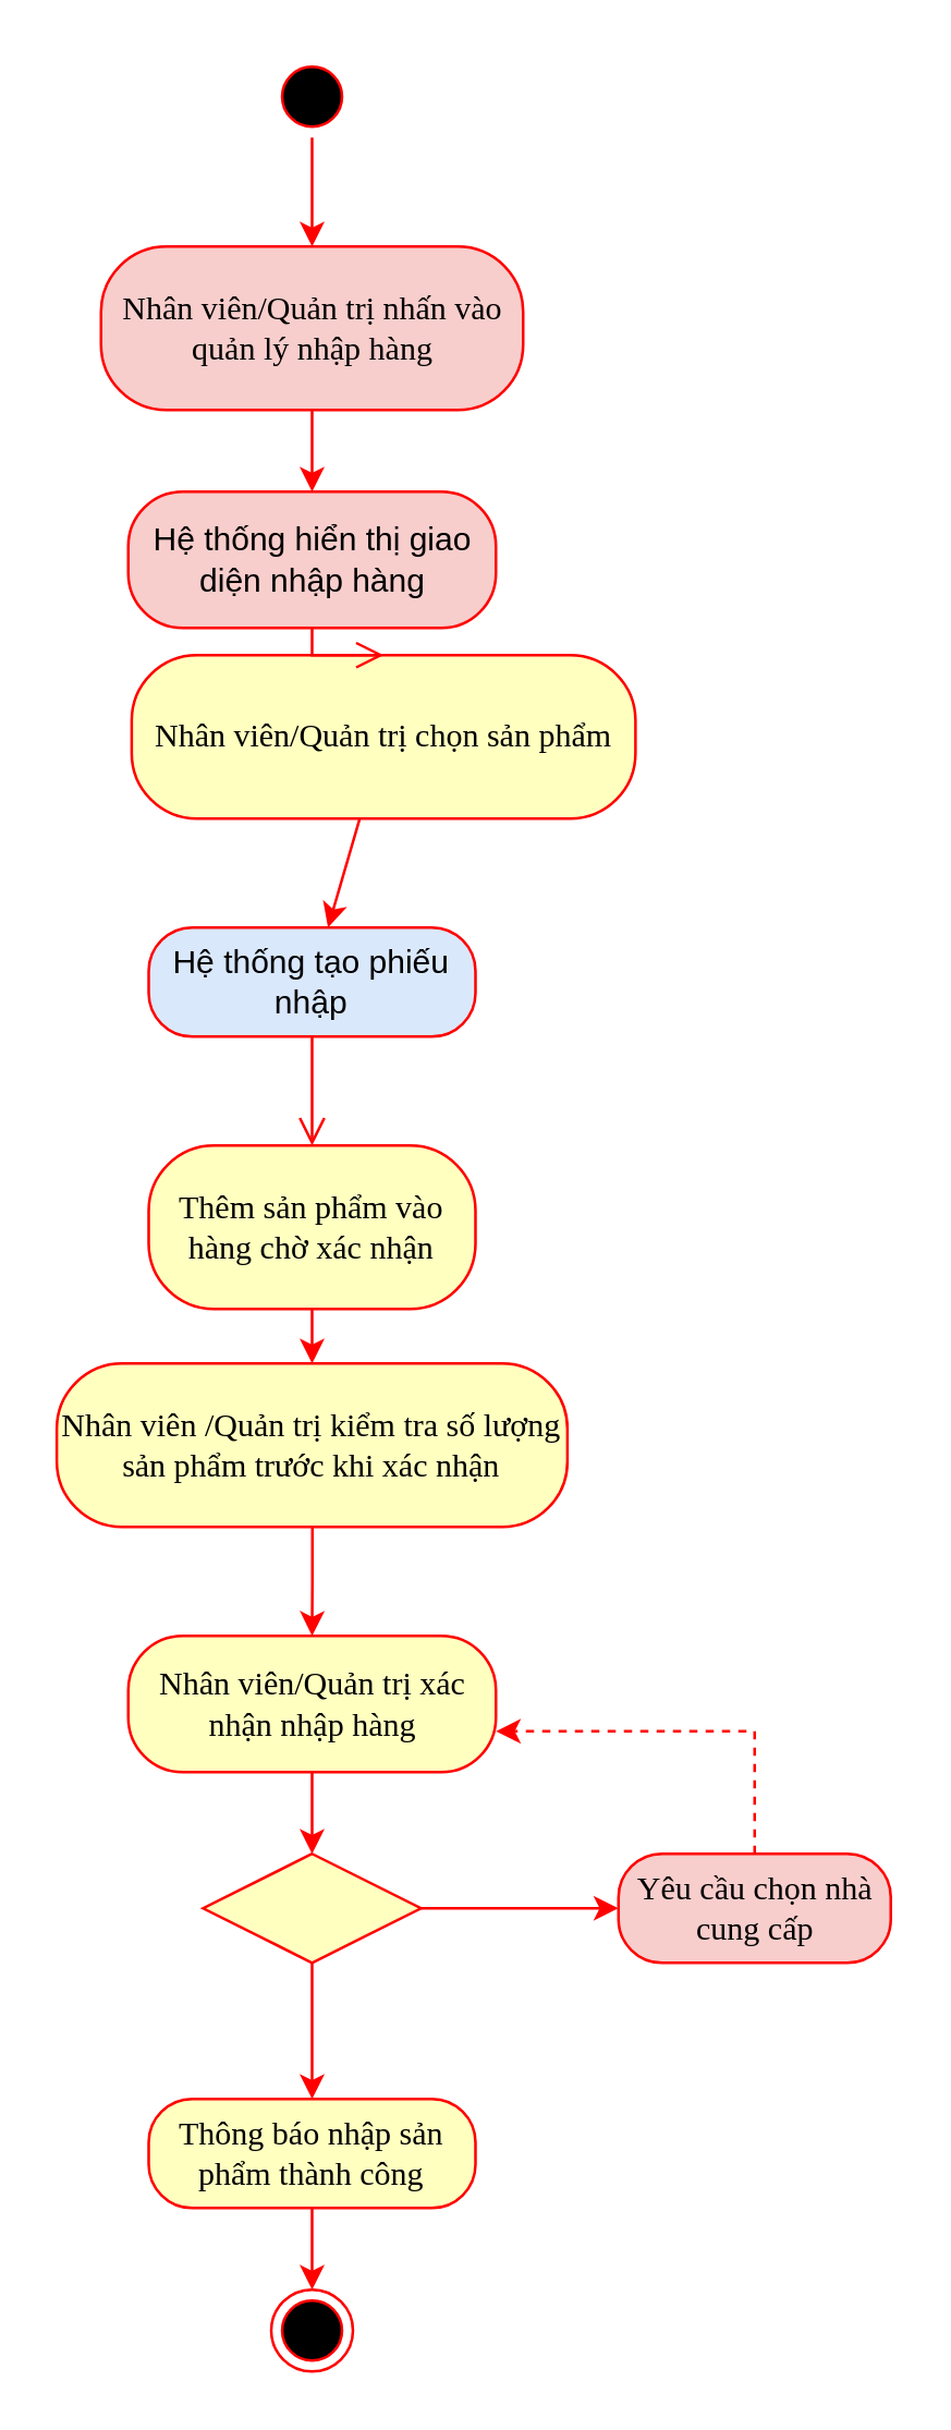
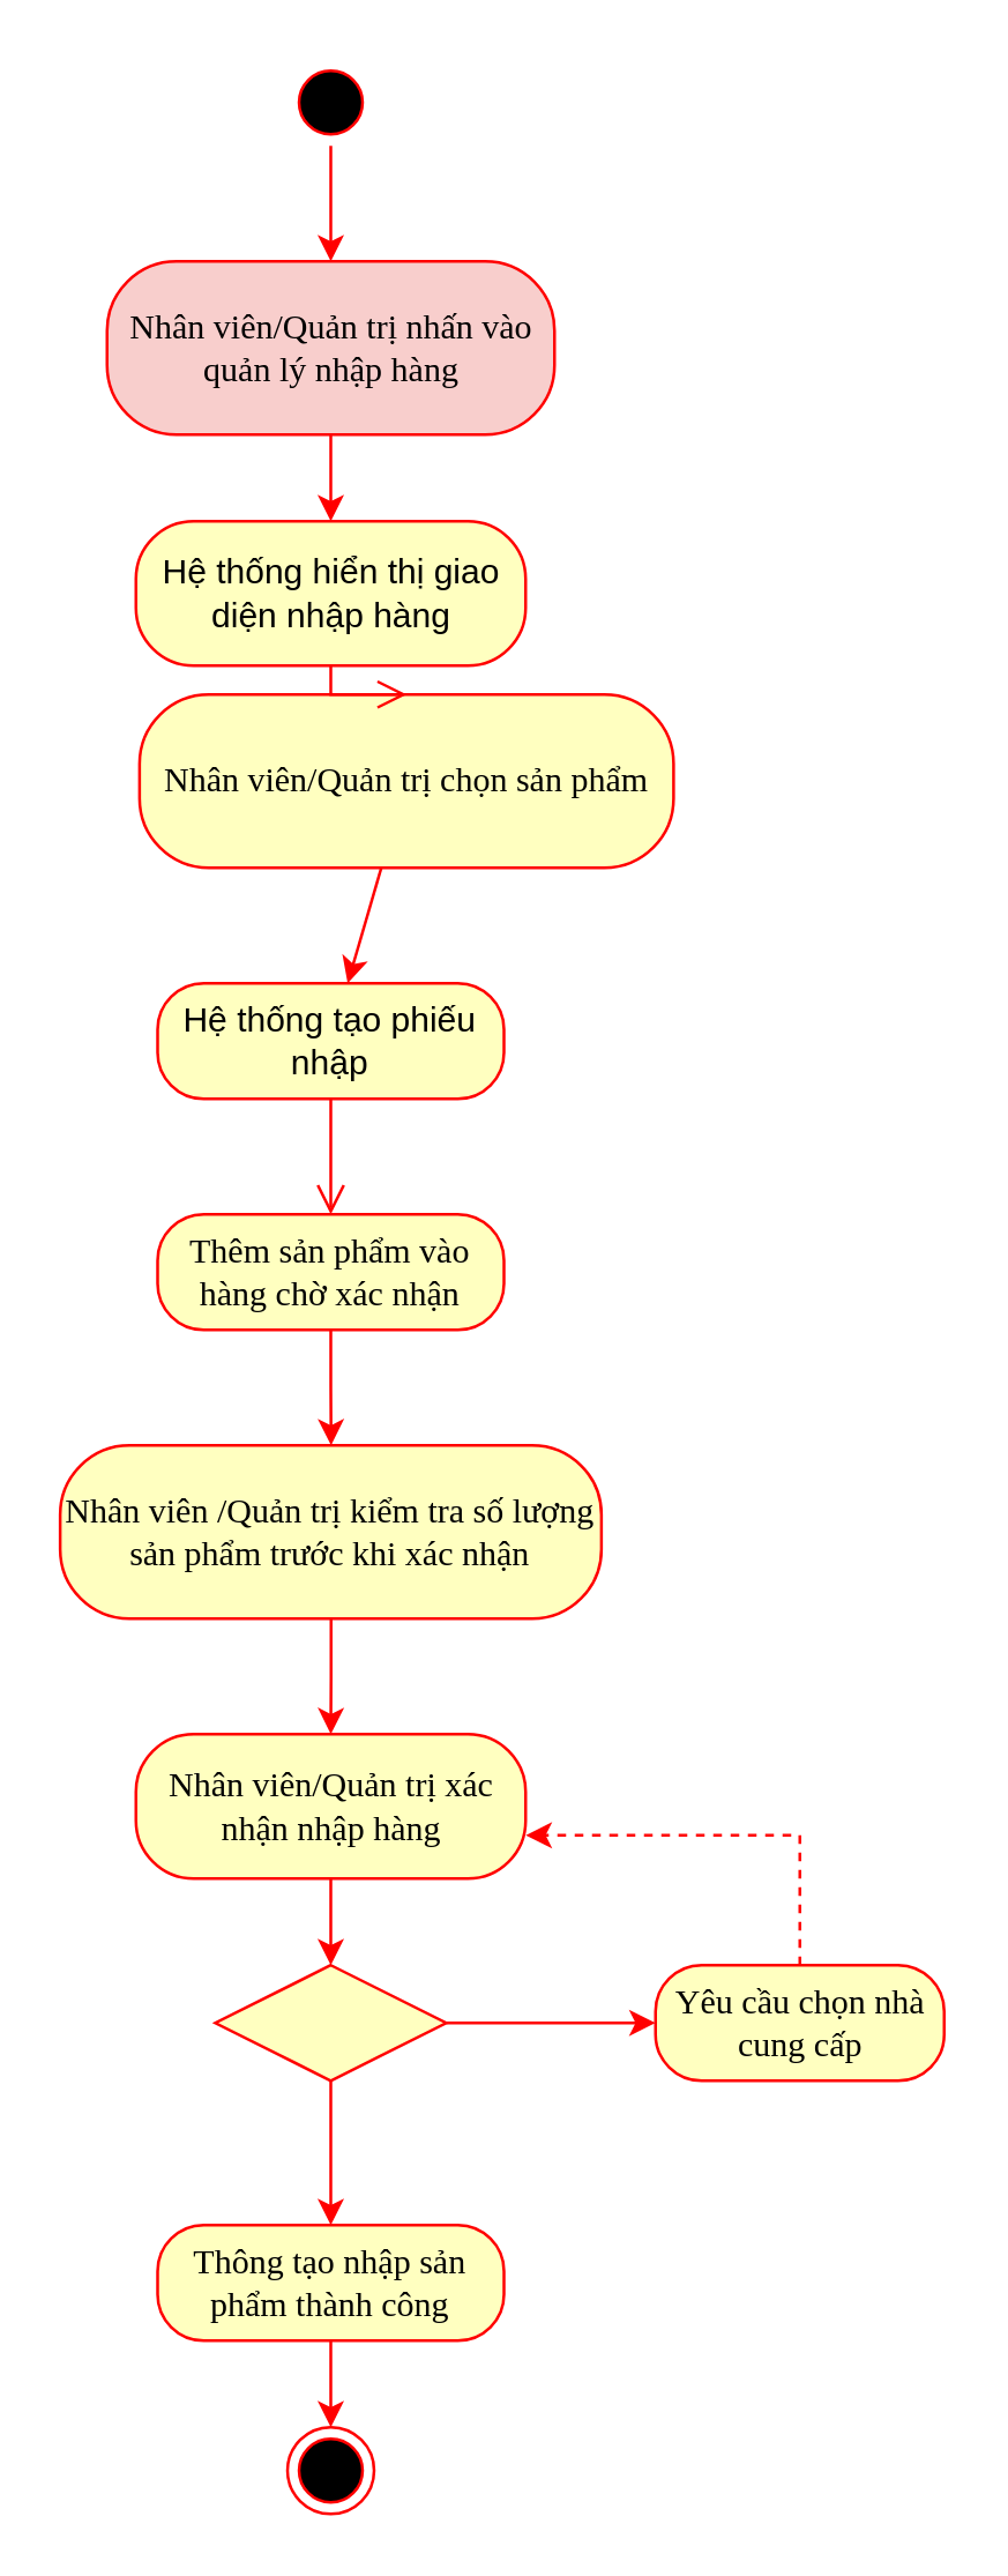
  <mxCell id="0" />
  <mxCell id="1" parent="0" />
  <mxCell id="2" value="" style="ellipse;html=1;shape=startState;fillColor=#000000;strokeColor=#ff0000;fontFamily=Times New Roman;fontSize=12;" parent="1" vertex="1"><mxGeometry x="99" width="30" height="30" as="geometry" y="20" /></mxCell>
  <mxCell id="3" value="" style="endArrow=classic;html=1;rounded=0;fontFamily=Times New Roman;fontSize=12;strokeColor=#FF0000;" parent="1" source="2" target="18" edge="1"><mxGeometry width="50" height="50" relative="1" as="geometry"><mxPoint x="109" y="10" as="sourcePoint" /><mxPoint x="239" y="220" as="targetPoint" /></mxGeometry></mxCell>
  <mxCell id="4" value="Nhân viên/Quản trị chọn sản phẩm" style="rounded=1;whiteSpace=wrap;html=1;arcSize=40;fontColor=#000000;fillColor=#ffffc0;strokeColor=#ff0000;fontFamily=Times New Roman;fontSize=12;" parent="1" vertex="1"><mxGeometry x="47.75" y="240" width="185" height="60" as="geometry" /></mxCell>
  <mxCell id="5" style="edgeStyle=orthogonalEdgeStyle;rounded=0;orthogonalLoop=1;jettySize=auto;html=1;fontFamily=Times New Roman;fontSize=12;strokeColor=#FF0000;" parent="1" source="6" target="16" edge="1"><mxGeometry relative="1" as="geometry" /></mxCell>
- <mxCell id="6" value="Thêm sản phẩm vào hàng chờ xác nhận" style="rounded=1;whiteSpace=wrap;html=1;arcSize=40;fontColor=#000000;fillColor=#ffffc0;strokeColor=#ff0000;fontFamily=Times New Roman;fontSize=12;" parent="1" vertex="1"><mxGeometry x="54" y="420" width="120" height="60" as="geometry" /></mxCell>
+ <mxCell id="6" value="Thêm sản phẩm vào hàng chờ xác nhận" style="rounded=1;whiteSpace=wrap;html=1;arcSize=40;fontColor=#000000;fillColor=#ffffc0;strokeColor=#ff0000;fontFamily=Times New Roman;fontSize=12;" parent="1" vertex="1"><mxGeometry x="54" y="420" width="120" height="40" as="geometry" /></mxCell>
  <mxCell id="7" style="edgeStyle=orthogonalEdgeStyle;rounded=0;orthogonalLoop=1;jettySize=auto;html=1;fontFamily=Times New Roman;fontSize=12;strokeColor=#FF0000;" parent="1" source="8" target="20" edge="1"><mxGeometry relative="1" as="geometry"><mxPoint x="114.04" y="800.017" as="targetPoint" /></mxGeometry></mxCell>
  <mxCell id="8" value="Nhân viên/Quản trị xác nhận nhập hàng" style="rounded=1;whiteSpace=wrap;html=1;arcSize=40;fontColor=#000000;fillColor=#ffffc0;strokeColor=#ff0000;fontFamily=Times New Roman;fontSize=12;" parent="1" vertex="1"><mxGeometry x="46.5" y="600" width="135" height="50" as="geometry" /></mxCell>
  <mxCell id="9" style="edgeStyle=orthogonalEdgeStyle;rounded=0;orthogonalLoop=1;jettySize=auto;html=1;fontFamily=Times New Roman;fontSize=12;strokeColor=#FF0000;" parent="1" source="20" target="14" edge="1"><mxGeometry relative="1" as="geometry"><mxPoint x="114.04" y="849.983" as="sourcePoint" /></mxGeometry></mxCell>
  <mxCell id="10" style="edgeStyle=orthogonalEdgeStyle;rounded=0;orthogonalLoop=1;jettySize=auto;html=1;fontFamily=Times New Roman;fontSize=12;strokeColor=#FF0000;" parent="1" source="20" target="12" edge="1"><mxGeometry relative="1" as="geometry"><mxPoint x="172.75" y="825" as="sourcePoint" /></mxGeometry></mxCell>
  <mxCell id="11" style="edgeStyle=orthogonalEdgeStyle;rounded=0;orthogonalLoop=1;jettySize=auto;html=1;fontFamily=Times New Roman;fontSize=12;strokeColor=#FF0000;dashed=1;" parent="1" source="12" target="8" edge="1"><mxGeometry relative="1" as="geometry"><mxPoint x="189" y="750" as="targetPoint" /><Array as="points"><mxPoint x="277" y="635" /></Array></mxGeometry></mxCell>
- <mxCell id="12" value="Yêu cầu chọn nhà cung cấp" style="rounded=1;whiteSpace=wrap;html=1;arcSize=40;fontColor=#000000;fillColor=#f8cecc;strokeColor=#ff0000;fontFamily=Times New Roman;fontSize=12;" parent="1" vertex="1"><mxGeometry x="226.5" y="680" width="100" height="40" as="geometry" /></mxCell>
+ <mxCell id="12" value="Yêu cầu chọn nhà cung cấp" style="rounded=1;whiteSpace=wrap;html=1;arcSize=40;fontColor=#000000;fillColor=#ffffc0;strokeColor=#ff0000;fontFamily=Times New Roman;fontSize=12;" parent="1" vertex="1"><mxGeometry x="226.5" y="680" width="100" height="40" as="geometry" /></mxCell>
  <mxCell id="13" style="edgeStyle=orthogonalEdgeStyle;rounded=0;orthogonalLoop=1;jettySize=auto;html=1;fontFamily=Times New Roman;fontSize=12;strokeColor=#FF0000;" parent="1" source="14" target="17" edge="1"><mxGeometry relative="1" as="geometry" /></mxCell>
- <mxCell id="14" value="Thông báo nhập sản phẩm thành công" style="rounded=1;whiteSpace=wrap;html=1;arcSize=40;fontColor=#000000;fillColor=#ffffc0;strokeColor=#ff0000;fontFamily=Times New Roman;fontSize=12;" parent="1" vertex="1"><mxGeometry x="54" y="770" width="120" height="40" as="geometry" /></mxCell>
+ <mxCell id="14" value="Thông tạo nhập sản phẩm thành công" style="rounded=1;whiteSpace=wrap;html=1;arcSize=40;fontColor=#000000;fillColor=#ffffc0;strokeColor=#ff0000;fontFamily=Times New Roman;fontSize=12;" parent="1" vertex="1"><mxGeometry x="54" y="770" width="120" height="40" as="geometry" /></mxCell>
  <mxCell id="15" style="edgeStyle=orthogonalEdgeStyle;rounded=0;orthogonalLoop=1;jettySize=auto;html=1;fontFamily=Times New Roman;fontSize=12;strokeColor=#FF0000;" parent="1" source="16" target="8" edge="1"><mxGeometry relative="1" as="geometry" /></mxCell>
  <mxCell id="16" value="Nhân viên /Quản trị kiểm tra số lượng sản phẩm trước khi xác nhận" style="rounded=1;whiteSpace=wrap;html=1;arcSize=40;fontColor=#000000;fillColor=#ffffc0;strokeColor=#ff0000;fontFamily=Times New Roman;fontSize=12;" parent="1" vertex="1"><mxGeometry x="20.25" y="500" width="187.5" height="60" as="geometry" /></mxCell>
  <mxCell id="17" value="" style="ellipse;html=1;shape=endState;fillColor=#000000;strokeColor=#ff0000;fontFamily=Times New Roman;fontSize=12;" parent="1" vertex="1"><mxGeometry x="99" y="840" width="30" height="30" as="geometry" /></mxCell>
  <mxCell id="18" value="&lt;font face=&quot;Times New Roman&quot;&gt;Nhân viên/Quản trị nhấn vào quản lý nhập hàng&lt;/font&gt;" style="rounded=1;whiteSpace=wrap;html=1;arcSize=40;fontColor=#000000;fillColor=#f8cecc;strokeColor=#ff0000;" parent="1" vertex="1"><mxGeometry x="36.5" y="90" width="155" height="60" as="geometry" /></mxCell>
  <mxCell id="19" value="" style="endArrow=classic;html=1;rounded=0;fontFamily=Times New Roman;fontSize=12;strokeColor=#FF0000;" parent="1" source="18" target="21" edge="1"><mxGeometry width="50" height="50" relative="1" as="geometry"><mxPoint x="152.018" y="-100.132" as="sourcePoint" /><mxPoint x="114" y="170" as="targetPoint" /></mxGeometry></mxCell>
  <mxCell id="20" value="" style="rhombus;whiteSpace=wrap;html=1;fillColor=#ffffc0;strokeColor=#ff0000;fontFamily=Times New Roman;" parent="1" vertex="1"><mxGeometry x="74" y="680" width="80" height="40" as="geometry" /></mxCell>
- <mxCell id="21" value="Hệ thống hiển thị giao diện nhập hàng" style="rounded=1;whiteSpace=wrap;html=1;arcSize=40;fontColor=#000000;fillColor=#f8cecc;strokeColor=#ff0000;" parent="1" vertex="1"><mxGeometry x="46.5" y="180" width="135" height="50" as="geometry" /></mxCell>
+ <mxCell id="21" value="Hệ thống hiển thị giao diện nhập hàng" style="rounded=1;whiteSpace=wrap;html=1;arcSize=40;fontColor=#000000;fillColor=#ffffc0;strokeColor=#ff0000;" parent="1" vertex="1"><mxGeometry x="46.5" y="180" width="135" height="50" as="geometry" /></mxCell>
  <mxCell id="22" value="" style="edgeStyle=orthogonalEdgeStyle;html=1;verticalAlign=bottom;endArrow=open;endSize=8;strokeColor=#ff0000;rounded=0;" parent="1" source="21" target="4" edge="1"><mxGeometry relative="1" as="geometry"><mxPoint x="114" y="280" as="targetPoint" /></mxGeometry></mxCell>
- <mxCell id="23" value="Hệ thống tạo phiếu nhập" style="rounded=1;whiteSpace=wrap;html=1;arcSize=40;fontColor=#000000;fillColor=#dae8fc;strokeColor=#ff0000;" parent="1" vertex="1"><mxGeometry x="54" y="340" width="120" height="40" as="geometry" /></mxCell>
+ <mxCell id="23" value="Hệ thống tạo phiếu nhập" style="rounded=1;whiteSpace=wrap;html=1;arcSize=40;fontColor=#000000;fillColor=#ffffc0;strokeColor=#ff0000;" parent="1" vertex="1"><mxGeometry x="54" y="340" width="120" height="40" as="geometry" /></mxCell>
  <mxCell id="24" value="" style="edgeStyle=orthogonalEdgeStyle;html=1;verticalAlign=bottom;endArrow=open;endSize=8;strokeColor=#ff0000;rounded=0;" parent="1" source="23" target="6" edge="1"><mxGeometry relative="1" as="geometry"><mxPoint x="114" y="490" as="targetPoint" /></mxGeometry></mxCell>
  <mxCell id="25" value="" style="endArrow=classic;html=1;rounded=0;fontFamily=Times New Roman;fontSize=12;strokeColor=#FF0000;" parent="1" source="4" target="23" edge="1"><mxGeometry width="50" height="50" relative="1" as="geometry"><mxPoint x="124" y="60" as="sourcePoint" /><mxPoint x="124" y="100" as="targetPoint" /></mxGeometry></mxCell>
